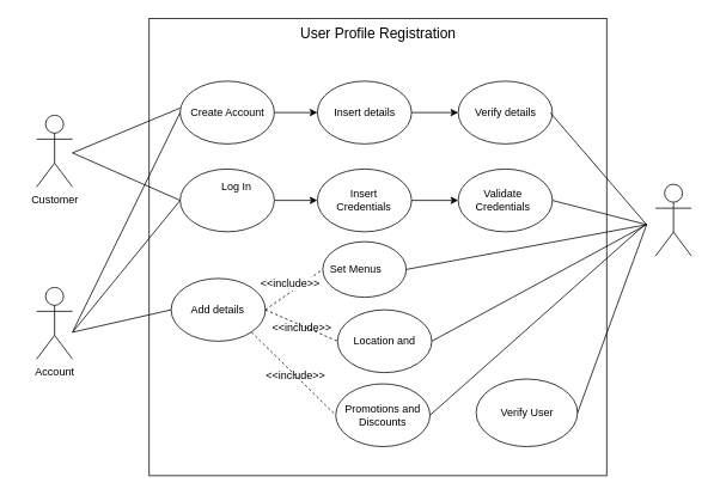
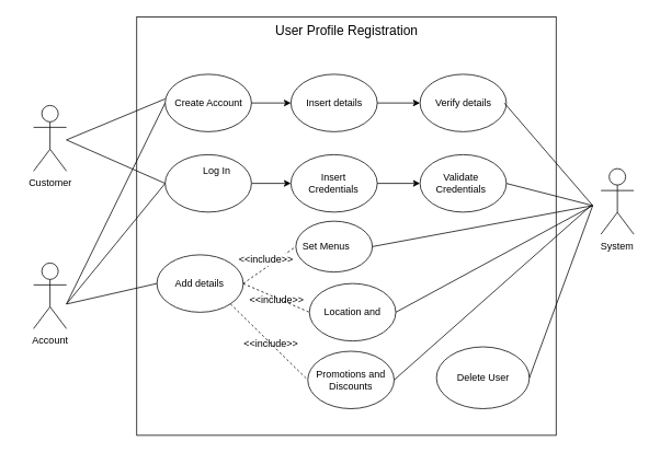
  <mxCell id="0" />
  <mxCell id="1" parent="0" />
  <mxCell id="2" value="User Profile Registration" style="whiteSpace=wrap;html=1;aspect=fixed;verticalAlign=top;fillColor=none;fontSize=16;" vertex="1" parent="1"><mxGeometry x="165.5" y="20" width="510" height="510" as="geometry" /></mxCell>
  <mxCell id="3" value="Actor" style="shape=umlActor;verticalLabelPosition=bottom;verticalAlign=top;outlineConnect=0;html=1;horizontal=1;fontColor=none;noLabel=1;" vertex="1" parent="1"><mxGeometry x="40" y="128" width="40" height="80" as="geometry" /></mxCell>
  <mxCell id="4" value="Customer" style="text;html=1;align=center;verticalAlign=middle;resizable=0;points=[];autosize=1;strokeColor=none;fillColor=none;" vertex="1" parent="1"><mxGeometry x="20" y="208" width="80" height="30" as="geometry" /></mxCell>
  <mxCell id="5" value="Actor" style="shape=umlActor;verticalLabelPosition=bottom;verticalAlign=top;outlineConnect=0;html=1;horizontal=1;fontColor=none;noLabel=1;" vertex="1" parent="1"><mxGeometry x="40" y="320" width="40" height="80" as="geometry" /></mxCell>
  <mxCell id="6" value="Account" style="text;html=1;align=center;verticalAlign=middle;resizable=0;points=[];autosize=1;strokeColor=none;fillColor=none;" vertex="1" parent="1"><mxGeometry x="20" y="400" width="80" height="30" as="geometry" /></mxCell>
  <mxCell id="7" value="" style="ellipse;whiteSpace=wrap;html=1;" vertex="1" parent="1"><mxGeometry x="200" y="90" width="105" height="70" as="geometry" /></mxCell>
  <mxCell id="8" style="edgeStyle=orthogonalEdgeStyle;rounded=0;orthogonalLoop=1;jettySize=auto;html=1;exitX=1;exitY=0.5;exitDx=0;exitDy=0;" edge="1" parent="1" source="7" target="11"><mxGeometry relative="1" as="geometry" /></mxCell>
  <mxCell id="9" value="Create Account" style="text;html=1;strokeColor=none;fillColor=none;align=center;verticalAlign=middle;whiteSpace=wrap;rounded=0;" vertex="1" parent="1"><mxGeometry x="207.5" y="102.5" width="90" height="45" as="geometry" /></mxCell>
  <mxCell id="10" style="edgeStyle=orthogonalEdgeStyle;rounded=0;orthogonalLoop=1;jettySize=auto;html=1;exitX=1;exitY=0.5;exitDx=0;exitDy=0;entryX=0;entryY=0.5;entryDx=0;entryDy=0;" edge="1" parent="1" source="11" target="13"><mxGeometry relative="1" as="geometry" /></mxCell>
  <mxCell id="11" value="" style="ellipse;whiteSpace=wrap;html=1;" vertex="1" parent="1"><mxGeometry x="353" y="90" width="105" height="70" as="geometry" /></mxCell>
  <mxCell id="12" value="Insert details" style="text;html=1;strokeColor=none;fillColor=none;align=center;verticalAlign=middle;whiteSpace=wrap;rounded=0;" vertex="1" parent="1"><mxGeometry x="365.5" y="105" width="80" height="40" as="geometry" /></mxCell>
  <mxCell id="13" value="" style="ellipse;whiteSpace=wrap;html=1;" vertex="1" parent="1"><mxGeometry x="510" y="90" width="105" height="70" as="geometry" /></mxCell>
  <mxCell id="14" value="Verify details" style="text;html=1;strokeColor=none;fillColor=none;align=center;verticalAlign=middle;whiteSpace=wrap;rounded=0;" vertex="1" parent="1"><mxGeometry x="512.5" y="100" width="100" height="50" as="geometry" /></mxCell>
  <mxCell id="15" value="Actor" style="shape=umlActor;verticalLabelPosition=bottom;verticalAlign=top;html=1;outlineConnect=0;fontColor=none;noLabel=1;" vertex="1" parent="1"><mxGeometry x="730" y="205" width="40" height="80" as="geometry" /></mxCell>
+ <mxCell id="16" value="System" style="text;html=1;strokeColor=none;fillColor=none;align=center;verticalAlign=middle;whiteSpace=wrap;rounded=0;" vertex="1" parent="1"><mxGeometry x="720" y="285" width="60" height="30" as="geometry" /></mxCell>
  <mxCell id="17" value="" style="endArrow=none;html=1;rounded=0;" edge="1" parent="1"><mxGeometry width="50" height="50" relative="1" as="geometry"><mxPoint x="80" y="170" as="sourcePoint" /><mxPoint x="200" y="120" as="targetPoint" /></mxGeometry></mxCell>
  <mxCell id="18" value="" style="endArrow=none;html=1;rounded=0;entryX=0;entryY=0.5;entryDx=0;entryDy=0;" edge="1" parent="1" target="7"><mxGeometry width="50" height="50" relative="1" as="geometry"><mxPoint x="80" y="370" as="sourcePoint" /><mxPoint x="200" y="142.5" as="targetPoint" /></mxGeometry></mxCell>
  <mxCell id="19" value="" style="endArrow=none;html=1;rounded=0;exitX=1;exitY=0.5;exitDx=0;exitDy=0;" edge="1" parent="1" source="14"><mxGeometry width="50" height="50" relative="1" as="geometry"><mxPoint x="620" y="125" as="sourcePoint" /><mxPoint x="720" y="250" as="targetPoint" /></mxGeometry></mxCell>
  <mxCell id="20" style="edgeStyle=orthogonalEdgeStyle;rounded=0;orthogonalLoop=1;jettySize=auto;html=1;exitX=1;exitY=0.5;exitDx=0;exitDy=0;entryX=0;entryY=0.5;entryDx=0;entryDy=0;" edge="1" parent="1" source="21" target="23"><mxGeometry relative="1" as="geometry" /></mxCell>
  <mxCell id="21" value="" style="ellipse;whiteSpace=wrap;html=1;" vertex="1" parent="1"><mxGeometry x="200" y="187.99" width="105" height="70" as="geometry" /></mxCell>
  <mxCell id="22" value="Log In" style="text;html=1;strokeColor=none;fillColor=none;align=center;verticalAlign=middle;whiteSpace=wrap;rounded=0;" vertex="1" parent="1"><mxGeometry x="233" y="192.99" width="60" height="30" as="geometry" /></mxCell>
  <mxCell id="23" value="" style="ellipse;whiteSpace=wrap;html=1;" vertex="1" parent="1"><mxGeometry x="353" y="187.99" width="105" height="70" as="geometry" /></mxCell>
  <mxCell id="24" value="" style="ellipse;whiteSpace=wrap;html=1;" vertex="1" parent="1"><mxGeometry x="510" y="188" width="105" height="70" as="geometry" /></mxCell>
  <mxCell id="25" style="edgeStyle=orthogonalEdgeStyle;rounded=0;orthogonalLoop=1;jettySize=auto;html=1;entryX=0;entryY=0.5;entryDx=0;entryDy=0;exitX=1;exitY=0.5;exitDx=0;exitDy=0;" edge="1" parent="1" source="23" target="27"><mxGeometry relative="1" as="geometry"><mxPoint x="460" y="230" as="sourcePoint" /></mxGeometry></mxCell>
  <mxCell id="26" value="Insert Credentials" style="text;html=1;strokeColor=none;fillColor=none;align=center;verticalAlign=middle;whiteSpace=wrap;rounded=0;" vertex="1" parent="1"><mxGeometry x="362" y="201.49" width="86.02" height="43.01" as="geometry" /></mxCell>
  <mxCell id="27" value="Validate Credentials" style="text;html=1;strokeColor=none;fillColor=none;align=center;verticalAlign=middle;whiteSpace=wrap;rounded=0;" vertex="1" parent="1"><mxGeometry x="510" y="193.99" width="99.5" height="58.01" as="geometry" /></mxCell>
  <mxCell id="28" value="" style="endArrow=none;html=1;rounded=0;exitX=1;exitY=0.5;exitDx=0;exitDy=0;" edge="1" parent="1" source="24"><mxGeometry width="50" height="50" relative="1" as="geometry"><mxPoint x="620" y="210" as="sourcePoint" /><mxPoint x="720" y="250" as="targetPoint" /></mxGeometry></mxCell>
  <mxCell id="29" value="" style="endArrow=none;html=1;rounded=0;entryX=0;entryY=0.5;entryDx=0;entryDy=0;" edge="1" parent="1" target="21"><mxGeometry width="50" height="50" relative="1" as="geometry"><mxPoint x="80" y="370" as="sourcePoint" /><mxPoint x="140" y="327.5" as="targetPoint" /></mxGeometry></mxCell>
  <mxCell id="30" value="" style="endArrow=none;html=1;rounded=0;entryX=0;entryY=0.5;entryDx=0;entryDy=0;" edge="1" parent="1" target="21"><mxGeometry width="50" height="50" relative="1" as="geometry"><mxPoint x="80" y="170" as="sourcePoint" /><mxPoint x="190" y="67.5" as="targetPoint" /></mxGeometry></mxCell>
  <mxCell id="31" value="" style="ellipse;whiteSpace=wrap;html=1;" vertex="1" parent="1"><mxGeometry x="190" y="310" width="105" height="70" as="geometry" /></mxCell>
  <mxCell id="32" value="Add details" style="text;html=1;strokeColor=none;fillColor=none;align=center;verticalAlign=middle;whiteSpace=wrap;rounded=0;" vertex="1" parent="1"><mxGeometry x="202" y="325" width="80" height="40" as="geometry" /></mxCell>
  <mxCell id="33" value="" style="endArrow=none;html=1;rounded=0;entryX=0;entryY=0.5;entryDx=0;entryDy=0;" edge="1" parent="1" target="31"><mxGeometry width="50" height="50" relative="1" as="geometry"><mxPoint x="80" y="370" as="sourcePoint" /><mxPoint x="130" y="320" as="targetPoint" /></mxGeometry></mxCell>
  <mxCell id="34" value="" style="ellipse;whiteSpace=wrap;html=1;" vertex="1" parent="1"><mxGeometry x="359" y="269" width="93" height="62" as="geometry" /></mxCell>
  <mxCell id="35" value="Set Menus" style="text;html=1;strokeColor=none;fillColor=none;align=center;verticalAlign=middle;whiteSpace=wrap;rounded=0;" vertex="1" parent="1"><mxGeometry x="365.5" y="285" width="60" height="30" as="geometry" /></mxCell>
  <mxCell id="36" value="" style="endArrow=none;dashed=1;html=1;rounded=0;entryX=0;entryY=0.5;entryDx=0;entryDy=0;exitX=1;exitY=0.5;exitDx=0;exitDy=0;" edge="1" parent="1" source="31" target="34"><mxGeometry width="50" height="50" relative="1" as="geometry"><mxPoint x="279" y="320" as="sourcePoint" /><mxPoint x="389" y="300" as="targetPoint" /></mxGeometry></mxCell>
  <mxCell id="37" value="" style="ellipse;whiteSpace=wrap;html=1;" vertex="1" parent="1"><mxGeometry x="375.5" y="345" width="105" height="70" as="geometry" /></mxCell>
  <mxCell id="38" value="Location and" style="text;html=1;strokeColor=none;fillColor=none;align=center;verticalAlign=middle;whiteSpace=wrap;rounded=0;" vertex="1" parent="1"><mxGeometry x="383" y="357.5" width="90" height="45" as="geometry" /></mxCell>
  <mxCell id="39" value="" style="endArrow=none;html=1;rounded=0;exitX=1;exitY=0.5;exitDx=0;exitDy=0;" edge="1" parent="1" source="34"><mxGeometry width="50" height="50" relative="1" as="geometry"><mxPoint x="670" y="300" as="sourcePoint" /><mxPoint x="720" y="250" as="targetPoint" /></mxGeometry></mxCell>
  <mxCell id="40" value="" style="endArrow=none;html=1;rounded=0;exitX=1;exitY=0.5;exitDx=0;exitDy=0;" edge="1" parent="1" source="37"><mxGeometry width="50" height="50" relative="1" as="geometry"><mxPoint x="670" y="300" as="sourcePoint" /><mxPoint x="720" y="250" as="targetPoint" /></mxGeometry></mxCell>
  <mxCell id="41" value="&amp;lt;&amp;lt;include&amp;gt;&amp;gt;" style="text;html=1;strokeColor=none;fillColor=none;align=center;verticalAlign=middle;whiteSpace=wrap;rounded=0;labelBackgroundColor=default;" vertex="1" parent="1"><mxGeometry x="305.5" y="350" width="60" height="30" as="geometry" /></mxCell>
  <mxCell id="42" value="" style="ellipse;whiteSpace=wrap;html=1;" vertex="1" parent="1"><mxGeometry x="530" y="422.17" width="113" height="75.33" as="geometry" /></mxCell>
- <mxCell id="43" value="Verify User" style="text;html=1;strokeColor=none;fillColor=none;align=center;verticalAlign=middle;whiteSpace=wrap;rounded=0;" vertex="1" parent="1"><mxGeometry x="546.5" y="439.83" width="80" height="40" as="geometry" /></mxCell>
+ <mxCell id="43" value="Delete User" style="text;html=1;strokeColor=none;fillColor=none;align=center;verticalAlign=middle;whiteSpace=wrap;rounded=0;" vertex="1" parent="1"><mxGeometry x="546.5" y="439.83" width="80" height="40" as="geometry" /></mxCell>
  <mxCell id="44" value="" style="endArrow=none;html=1;rounded=0;exitX=1;exitY=0.5;exitDx=0;exitDy=0;" edge="1" parent="1" source="42"><mxGeometry width="50" height="50" relative="1" as="geometry"><mxPoint x="670" y="300" as="sourcePoint" /><mxPoint x="720" y="250" as="targetPoint" /></mxGeometry></mxCell>
  <mxCell id="45" value="" style="endArrow=none;dashed=1;html=1;rounded=0;entryX=0;entryY=0.5;entryDx=0;entryDy=0;exitX=1;exitY=0.5;exitDx=0;exitDy=0;" edge="1" parent="1" source="31" target="37"><mxGeometry width="50" height="50" relative="1" as="geometry"><mxPoint x="282" y="425" as="sourcePoint" /><mxPoint x="346" y="380" as="targetPoint" /></mxGeometry></mxCell>
  <mxCell id="46" value="&amp;lt;&amp;lt;include&amp;gt;&amp;gt;" style="text;html=1;strokeColor=none;fillColor=none;align=center;verticalAlign=middle;whiteSpace=wrap;rounded=0;labelBackgroundColor=default;" vertex="1" parent="1"><mxGeometry x="293" y="301" width="60" height="30" as="geometry" /></mxCell>
  <mxCell id="47" value="" style="ellipse;whiteSpace=wrap;html=1;" vertex="1" parent="1"><mxGeometry x="373.5" y="427.5" width="105" height="70" as="geometry" /></mxCell>
  <mxCell id="48" value="Promotions and Discounts" style="text;html=1;strokeColor=none;fillColor=none;align=center;verticalAlign=middle;whiteSpace=wrap;rounded=0;" vertex="1" parent="1"><mxGeometry x="381" y="440" width="90" height="45" as="geometry" /></mxCell>
  <mxCell id="49" value="" style="endArrow=none;html=1;rounded=0;exitX=1;exitY=0.5;exitDx=0;exitDy=0;" edge="1" source="47" parent="1"><mxGeometry width="50" height="50" relative="1" as="geometry"><mxPoint x="668" y="382.5" as="sourcePoint" /><mxPoint x="718" y="250" as="targetPoint" /></mxGeometry></mxCell>
  <mxCell id="50" value="&amp;lt;&amp;lt;include&amp;gt;&amp;gt;" style="text;html=1;strokeColor=none;fillColor=none;align=center;verticalAlign=middle;whiteSpace=wrap;rounded=0;labelBackgroundColor=default;" vertex="1" parent="1"><mxGeometry x="299" y="402.5" width="60" height="30" as="geometry" /></mxCell>
  <mxCell id="51" value="" style="endArrow=none;dashed=1;html=1;rounded=0;entryX=0;entryY=0.5;entryDx=0;entryDy=0;exitX=1;exitY=1;exitDx=0;exitDy=0;" edge="1" target="47" parent="1" source="31"><mxGeometry width="50" height="50" relative="1" as="geometry"><mxPoint x="293" y="427.5" as="sourcePoint" /><mxPoint x="344" y="462.5" as="targetPoint" /></mxGeometry></mxCell>
